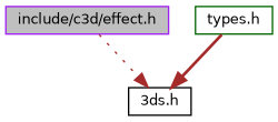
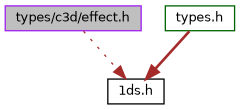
  digraph {
    node [fillcolor=white fontname=Helvetica fontsize=10 shape=record style=filled]
    edge [color=brown fontname=Helvetica fontsize=10 labelfontname=Helvetica labelfontsize=10]
-   n1 [color=purple fillcolor=grey75 fontcolor=black height=0.2 label="include/c3d/effect.h" width=0.4]
-   n2 [color=black height=0.2 label="3ds.h" width=0.4]
+   n1 [color=purple fillcolor=grey75 fontcolor=black height=0.2 label="types/c3d/effect.h" width=0.4]
+   n2 [color=black height=0.2 label="1ds.h" width=0.4]
    n3 [color=darkgreen height=0.2 label="types.h" width=0.4]
    n1 -> n2 [style=dotted]
    n3 -> n2 [style=bold]
  }
